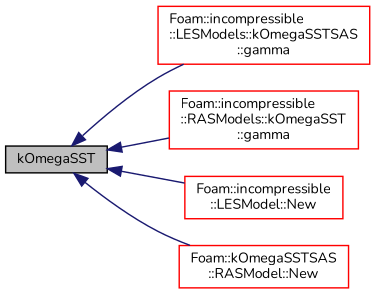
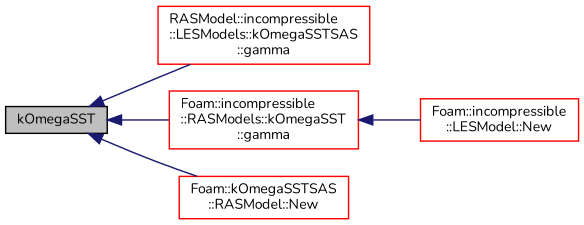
  digraph {
    fontname=Nunito
    rankdir=LR
    node [color=red fontname=Nunito fontsize=10 shape=record]
    edge [color=midnightblue dir=back fontname=Nunito fontsize=10 labelfontname=FreeSans labelfontsize=10 style=solid]
    n1 [color=black fillcolor=grey75 fontcolor=black height=0.2 label=kOmegaSST style=filled width=0.4]
-   n2 [height=0.2 label="Foam::incompressible\l::LESModels::kOmegaSSTSAS\l::gamma" width=0.4]
+   n2 [height=0.2 label="RASModel::incompressible\l::LESModels::kOmegaSSTSAS\l::gamma" width=0.4]
    n3 [height=0.2 label="Foam::incompressible\l::RASModels::kOmegaSST\l::gamma" width=0.4]
    n4 [height=0.2 label="Foam::incompressible\l::LESModel::New" width=0.4]
    n5 [height=0.2 label="Foam::kOmegaSSTSAS\l::RASModel::New" width=0.4]
    n1 -> n2
    n1 -> n3
-   n1 -> n4
+   n3 -> n4
    n1 -> n5
  }
